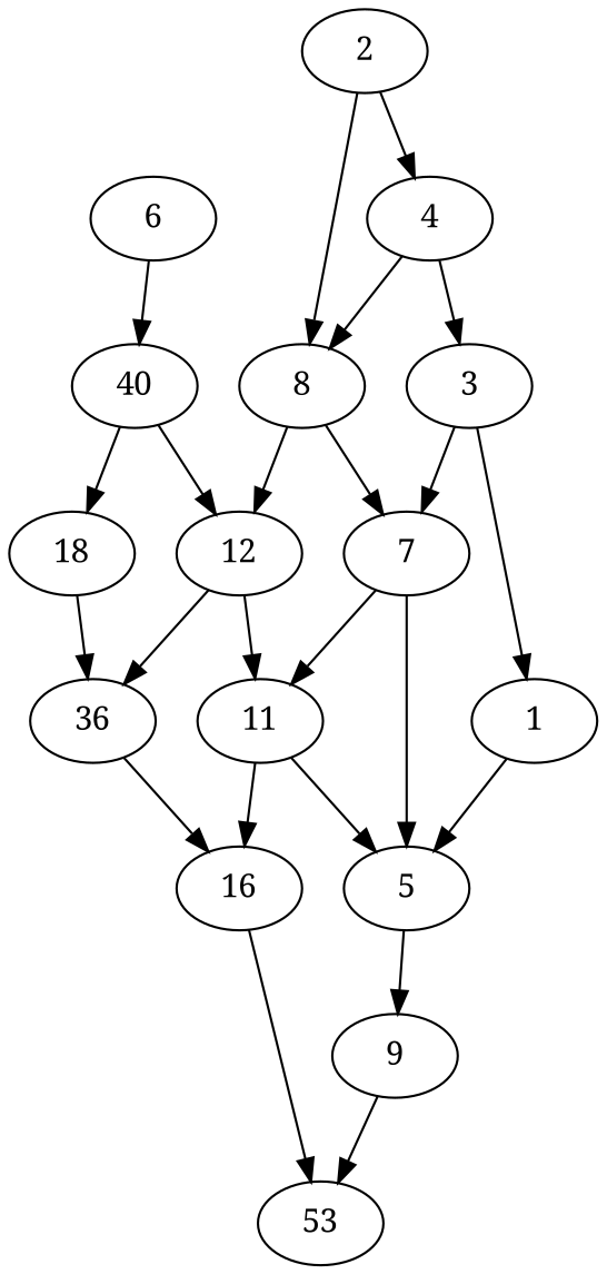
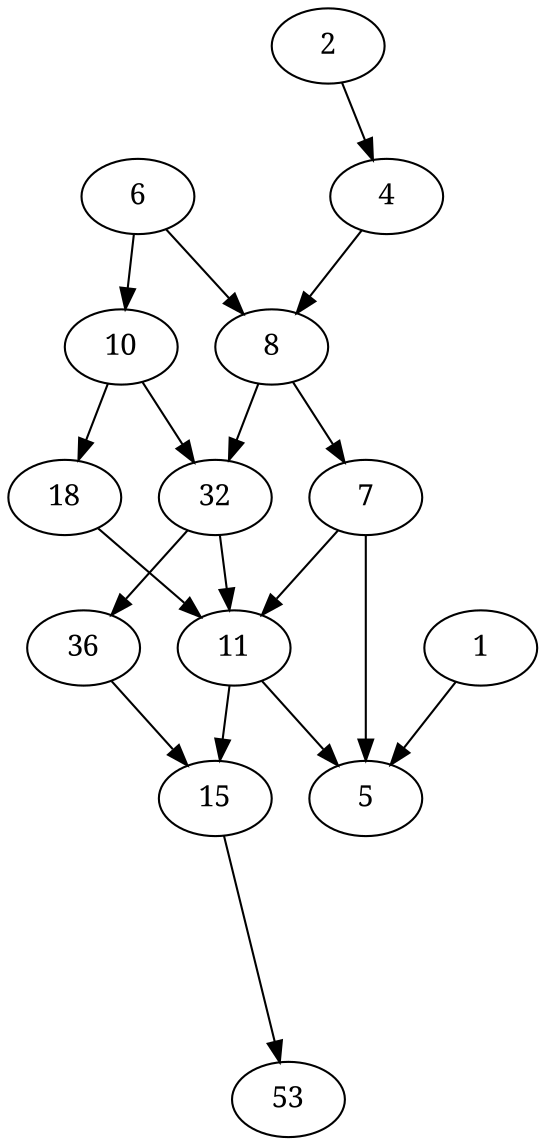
  digraph {
    fontname="Noto Serif"
    node [fontname="Noto Serif"]
    edge [fontname="Noto Serif"]
    2
    4
    6
-   10 [label=40]
+   10
    8
-   3
    n7 [label=18]
-   12
+   12 [label=32]
    7
    n10 [label=36]
    11
-   15 [label=16]
+   15
    1
    5
    n15 [label=53]
-   9
    2 -> 4
    4 -> 8
-   4 -> 3
    6 -> 10
-   2 -> 8
+   6 -> 8
    10 -> n7
    10 -> 12
    8 -> 12
    8 -> 7
-   3 -> 7
-   3 -> 1
-   n7 -> n10
+   n7 -> 11
    12 -> n10
    12 -> 11
    7 -> 11
    7 -> 5
    n10 -> 15
    11 -> 15
    11 -> 5
    15 -> n15
    1 -> 5
-   5 -> 9
-   9 -> n15
  }
